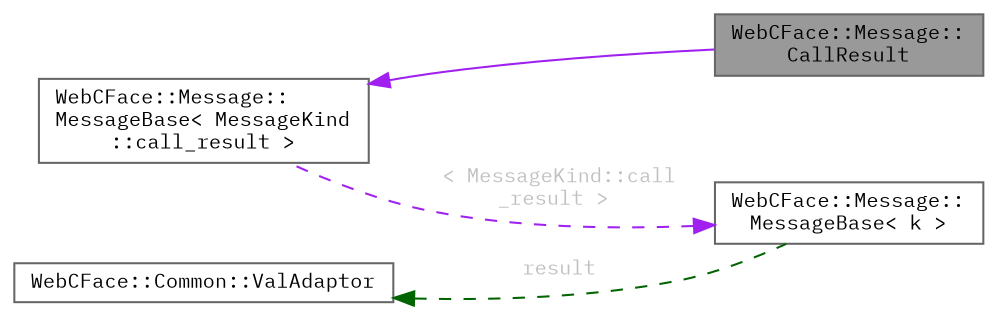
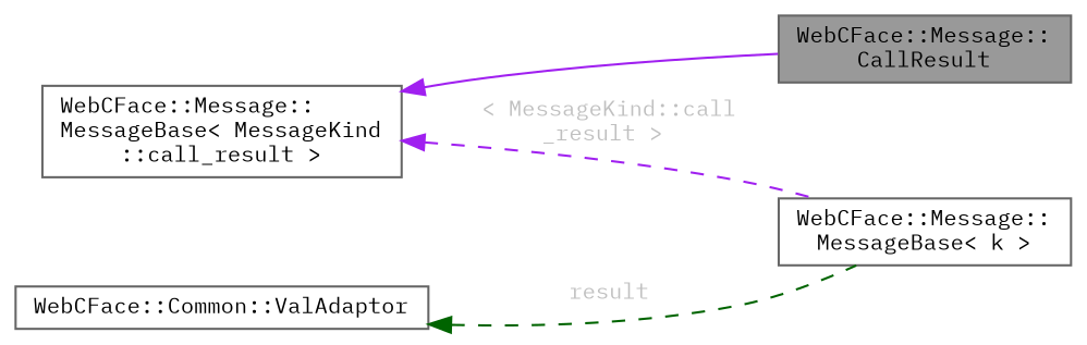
  digraph {
    fontname="IBM Plex Mono"
    rankdir=LR
    node [color=gray40 fillcolor=white fontname="IBM Plex Mono" fontsize=10 shape=box style=filled]
    edge [color=purple dir=back fontname="IBM Plex Mono" fontsize=10 labelfontname=Helvetica labelfontsize=10 style=dashed fontcolor=grey]
    n1 [fillcolor=grey60 fontcolor=black height=0.2 label="WebCFace::Message::\lCallResult" width=0.4]
    n2 [height=0.2 label="WebCFace::Message::\lMessageBase\< MessageKind\l::call_result \>" width=0.4]
    n3 [height=0.2 label="WebCFace::Message::\lMessageBase\< k \>" width=0.4]
    n4 [height=0.2 label="WebCFace::Common::ValAdaptor" width=0.4]
    n2 -> n1 [style=solid fontcolor=""]
-   n3 -> n2 [label=" \< MessageKind::call\l_result \>"]
+   n2 -> n3 [label=" \< MessageKind::call\l_result \>"]
    n4 -> n3 [color=darkgreen label=" result"]
  }
